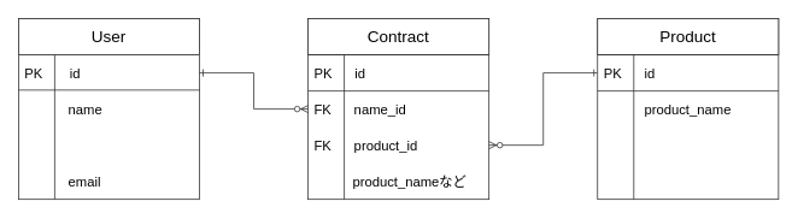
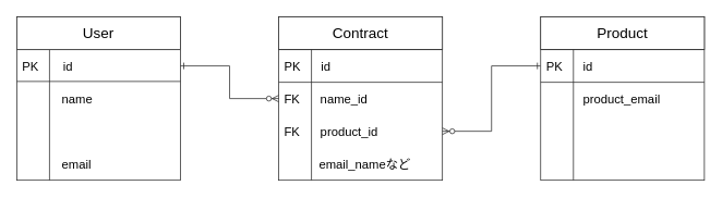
  <mxCell id="0" />
  <mxCell id="1" parent="0" />
  <mxCell id="2" value="" style="whiteSpace=wrap;html=1;aspect=fixed;fillColor=#FFFFFF;fontColor=#000000;strokeColor=#2E2E2E;" parent="1" vertex="1"><mxGeometry x="20" y="20" width="200" height="200" as="geometry" /></mxCell>
  <mxCell id="3" value="" style="whiteSpace=wrap;html=1;aspect=fixed;fillColor=#FFFFFF;fontColor=#000000;strokeColor=#2E2E2E;" parent="1" vertex="1"><mxGeometry x="340" y="20" width="200" height="200" as="geometry" /></mxCell>
  <mxCell id="4" value="" style="endArrow=none;html=1;labelBackgroundColor=#F1FAEE;fillColor=#FFFFFF;fontColor=#000000;strokeColor=#2E2E2E;" parent="1" edge="1"><mxGeometry width="50" height="50" relative="1" as="geometry"><mxPoint x="60" y="220" as="sourcePoint" /><mxPoint x="60" y="60" as="targetPoint" /></mxGeometry></mxCell>
  <mxCell id="5" value="" style="endArrow=none;html=1;labelBackgroundColor=#F1FAEE;fillColor=#FFFFFF;fontColor=#000000;strokeColor=#2E2E2E;" parent="1" edge="1"><mxGeometry width="50" height="50" relative="1" as="geometry"><mxPoint x="220" y="60" as="sourcePoint" /><mxPoint x="20" y="60" as="targetPoint" /></mxGeometry></mxCell>
  <mxCell id="6" value="&lt;font style=&quot;font-size: 18px&quot;&gt;User&lt;/font&gt;" style="text;html=1;align=center;verticalAlign=middle;whiteSpace=wrap;rounded=0;fillColor=#FFFFFF;fontColor=#000000;strokeColor=#2E2E2E;" parent="1" vertex="1"><mxGeometry x="20" y="20" width="200" height="40" as="geometry" /></mxCell>
  <mxCell id="7" value="&lt;span style=&quot;font-size: 18px&quot;&gt;Contract&lt;/span&gt;" style="text;html=1;align=center;verticalAlign=middle;whiteSpace=wrap;rounded=0;fillColor=#FFFFFF;fontColor=#000000;strokeColor=#2E2E2E;" parent="1" vertex="1"><mxGeometry x="340" y="20" width="200" height="40" as="geometry" /></mxCell>
  <mxCell id="8" value="" style="endArrow=none;html=1;labelBackgroundColor=#F1FAEE;fillColor=#FFFFFF;fontColor=#000000;strokeColor=#2E2E2E;" parent="1" edge="1"><mxGeometry width="50" height="50" relative="1" as="geometry"><mxPoint x="540" y="60" as="sourcePoint" /><mxPoint x="340" y="60" as="targetPoint" /></mxGeometry></mxCell>
  <mxCell id="9" value="" style="endArrow=none;html=1;labelBackgroundColor=#F1FAEE;fillColor=#FFFFFF;fontColor=#000000;strokeColor=#2E2E2E;" parent="1" edge="1"><mxGeometry width="50" height="50" relative="1" as="geometry"><mxPoint x="380" y="220" as="sourcePoint" /><mxPoint x="380" y="60" as="targetPoint" /></mxGeometry></mxCell>
  <mxCell id="10" value="&lt;div&gt;&lt;font style=&quot;font-size: 18px&quot;&gt;&amp;nbsp;&lt;/font&gt;&lt;font style=&quot;font-size: 15px&quot;&gt;PK&amp;nbsp; &amp;nbsp; &amp;nbsp; id&amp;nbsp; &amp;nbsp;&lt;/font&gt;&lt;/div&gt;" style="text;html=1;align=left;verticalAlign=middle;whiteSpace=wrap;rounded=0;fillColor=#FFFFFF;opacity=0;fontColor=#000000;strokeColor=#2E2E2E;" parent="1" vertex="1"><mxGeometry x="340" y="60" width="200" height="40" as="geometry" /></mxCell>
  <mxCell id="11" value="&lt;div&gt;&lt;font style=&quot;font-size: 18px&quot;&gt;&amp;nbsp;&lt;/font&gt;&lt;font style=&quot;font-size: 15px&quot;&gt;PK　　id&amp;nbsp; &amp;nbsp;&lt;/font&gt;&lt;/div&gt;" style="text;html=1;align=left;verticalAlign=middle;whiteSpace=wrap;rounded=0;fillColor=#FFFFFF;opacity=0;fontColor=#000000;strokeColor=#2E2E2E;" parent="1" vertex="1"><mxGeometry x="20" y="60" width="200" height="40" as="geometry" /></mxCell>
  <mxCell id="12" value="&lt;font style=&quot;font-size: 15px&quot;&gt;&amp;nbsp;　 　　name&lt;/font&gt;" style="text;html=1;align=left;verticalAlign=middle;whiteSpace=wrap;rounded=0;fillColor=#FFFFFF;opacity=0;fontColor=#000000;strokeColor=#2E2E2E;" parent="1" vertex="1"><mxGeometry x="20" y="100" width="200" height="40" as="geometry" /></mxCell>
  <mxCell id="13" style="rounded=0;orthogonalLoop=1;jettySize=auto;html=1;exitX=1;exitY=0.5;exitDx=0;exitDy=0;entryX=0;entryY=0.5;entryDx=0;entryDy=0;endArrow=ERzeroToMany;endFill=1;startArrow=ERone;startFill=0;targetPerimeterSpacing=0;sourcePerimeterSpacing=0;edgeStyle=orthogonalEdgeStyle;labelBackgroundColor=#F1FAEE;fillColor=#FFFFFF;fontColor=#000000;strokeColor=#2E2E2E;" parent="1" source="11" target="15" edge="1"><mxGeometry relative="1" as="geometry"><Array as="points"><mxPoint x="280" y="80" /><mxPoint x="280" y="120" /></Array></mxGeometry></mxCell>
  <mxCell id="14" value="&lt;div&gt;&lt;font style=&quot;font-size: 15px&quot;&gt;　&amp;nbsp; 　　email&lt;/font&gt;&lt;/div&gt;" style="text;html=1;align=left;verticalAlign=middle;whiteSpace=wrap;rounded=0;fillColor=#FFFFFF;opacity=0;fontColor=#000000;strokeColor=#2E2E2E;" parent="1" vertex="1"><mxGeometry x="20" y="180" width="200" height="40" as="geometry" /></mxCell>
  <mxCell id="15" value="&lt;div&gt;&lt;font style=&quot;font-size: 18px&quot;&gt;&amp;nbsp;&lt;/font&gt;&lt;font style=&quot;font-size: 15px&quot;&gt;F&lt;/font&gt;&lt;font style=&quot;font-size: 15px&quot;&gt;K&amp;nbsp; &amp;nbsp; &amp;nbsp; name_id&amp;nbsp; &amp;nbsp;&lt;/font&gt;&lt;/div&gt;" style="text;html=1;align=left;verticalAlign=middle;whiteSpace=wrap;rounded=0;fillColor=#FFFFFF;opacity=0;fontColor=#000000;strokeColor=#2E2E2E;" parent="1" vertex="1"><mxGeometry x="340" y="100" width="200" height="40" as="geometry" /></mxCell>
- <mxCell id="16" value="&lt;div&gt;&lt;font style=&quot;font-size: 18px&quot;&gt;&amp;nbsp;&lt;/font&gt;&lt;font style=&quot;font-size: 15px&quot;&gt;&amp;nbsp; &amp;nbsp;&amp;nbsp;&lt;/font&gt;&lt;font style=&quot;font-size: 18px&quot;&gt;&amp;nbsp;&lt;/font&gt;&lt;font style=&quot;font-size: 15px&quot;&gt;&amp;nbsp; &amp;nbsp; &amp;nbsp;product_nameなど&lt;/font&gt;&lt;/div&gt;" style="text;html=1;align=left;verticalAlign=middle;whiteSpace=wrap;rounded=0;fillColor=#FFFFFF;opacity=0;fontColor=#000000;strokeColor=#2E2E2E;" parent="1" vertex="1"><mxGeometry x="340" y="180" width="200" height="40" as="geometry" /></mxCell>
+ <mxCell id="16" value="&lt;div&gt;&lt;font style=&quot;font-size: 18px&quot;&gt;&amp;nbsp;&lt;/font&gt;&lt;font style=&quot;font-size: 15px&quot;&gt;&amp;nbsp; &amp;nbsp;&amp;nbsp;&lt;/font&gt;&lt;font style=&quot;font-size: 18px&quot;&gt;&amp;nbsp;&lt;/font&gt;&lt;font style=&quot;font-size: 15px&quot;&gt;&amp;nbsp; &amp;nbsp; &amp;nbsp;email_nameなど&lt;/font&gt;&lt;/div&gt;" style="text;html=1;align=left;verticalAlign=middle;whiteSpace=wrap;rounded=0;fillColor=#FFFFFF;opacity=0;fontColor=#000000;strokeColor=#2E2E2E;" parent="1" vertex="1"><mxGeometry x="340" y="180" width="200" height="40" as="geometry" /></mxCell>
  <mxCell id="17" style="edgeStyle=orthogonalEdgeStyle;rounded=0;orthogonalLoop=1;jettySize=auto;html=1;exitX=1;exitY=0.5;exitDx=0;exitDy=0;entryX=0;entryY=0.5;entryDx=0;entryDy=0;endArrow=ERone;endFill=0;startArrow=ERzeroToMany;startFill=1;fillColor=#FFFFFF;fontColor=#000000;strokeColor=#2E2E2E;" edge="1" parent="1" source="18" target="25"><mxGeometry relative="1" as="geometry" /></mxCell>
  <mxCell id="18" value="&lt;div&gt;&lt;font style=&quot;font-size: 18px&quot;&gt;&amp;nbsp;&lt;/font&gt;&lt;font style=&quot;font-size: 15px&quot;&gt;F&lt;/font&gt;&lt;font style=&quot;font-size: 15px&quot;&gt;K&amp;nbsp; &amp;nbsp; &amp;nbsp; product_id&lt;/font&gt;&lt;/div&gt;" style="text;html=1;align=left;verticalAlign=middle;whiteSpace=wrap;rounded=0;fillColor=#FFFFFF;opacity=0;fontColor=#000000;strokeColor=#2E2E2E;" parent="1" vertex="1"><mxGeometry x="340" y="140" width="200" height="40" as="geometry" /></mxCell>
  <mxCell id="19" value="" style="endArrow=none;html=1;labelBackgroundColor=#F1FAEE;fillColor=#FFFFFF;fontColor=#000000;strokeColor=#2E2E2E;" parent="1" edge="1"><mxGeometry width="50" height="50" relative="1" as="geometry"><mxPoint x="340" y="100" as="sourcePoint" /><mxPoint x="540" y="100" as="targetPoint" /></mxGeometry></mxCell>
  <mxCell id="20" value="" style="endArrow=none;html=1;labelBackgroundColor=#F1FAEE;fillColor=#FFFFFF;fontColor=#000000;strokeColor=#2E2E2E;" parent="1" edge="1"><mxGeometry width="50" height="50" relative="1" as="geometry"><mxPoint x="20" y="99" as="sourcePoint" /><mxPoint x="220" y="99" as="targetPoint" /></mxGeometry></mxCell>
  <mxCell id="21" value="" style="whiteSpace=wrap;html=1;aspect=fixed;fillColor=#FFFFFF;fontColor=#000000;strokeColor=#2E2E2E;" vertex="1" parent="1"><mxGeometry x="660" y="20" width="200" height="200" as="geometry" /></mxCell>
  <mxCell id="22" value="&lt;span style=&quot;font-size: 18px&quot;&gt;Product&lt;/span&gt;" style="text;html=1;align=center;verticalAlign=middle;whiteSpace=wrap;rounded=0;fillColor=#FFFFFF;fontColor=#000000;strokeColor=#2E2E2E;" vertex="1" parent="1"><mxGeometry x="660" y="20" width="200" height="40" as="geometry" /></mxCell>
  <mxCell id="23" value="" style="endArrow=none;html=1;labelBackgroundColor=#F1FAEE;edgeStyle=orthogonalEdgeStyle;fillColor=#FFFFFF;fontColor=#000000;strokeColor=#2E2E2E;" edge="1" parent="1"><mxGeometry width="50" height="50" relative="1" as="geometry"><mxPoint x="860" y="60" as="sourcePoint" /><mxPoint x="660" y="60" as="targetPoint" /></mxGeometry></mxCell>
  <mxCell id="24" value="" style="endArrow=none;html=1;labelBackgroundColor=#F1FAEE;edgeStyle=orthogonalEdgeStyle;fillColor=#FFFFFF;fontColor=#000000;strokeColor=#2E2E2E;" edge="1" parent="1"><mxGeometry width="50" height="50" relative="1" as="geometry"><mxPoint x="700" y="220" as="sourcePoint" /><mxPoint x="700" y="60" as="targetPoint" /></mxGeometry></mxCell>
  <mxCell id="25" value="&lt;div&gt;&lt;font style=&quot;font-size: 18px&quot;&gt;&amp;nbsp;&lt;/font&gt;&lt;font style=&quot;font-size: 15px&quot;&gt;PK&amp;nbsp; &amp;nbsp; &amp;nbsp; id&amp;nbsp; &amp;nbsp;&lt;/font&gt;&lt;/div&gt;" style="text;html=1;align=left;verticalAlign=middle;whiteSpace=wrap;rounded=0;fillColor=#FFFFFF;opacity=0;fontColor=#000000;strokeColor=#2E2E2E;" vertex="1" parent="1"><mxGeometry x="660" y="60" width="200" height="40" as="geometry" /></mxCell>
- <mxCell id="26" value="&lt;span style=&quot;font-size: 18px&quot;&gt;&amp;nbsp; &amp;nbsp; &amp;nbsp; &amp;nbsp; &amp;nbsp; &lt;/span&gt;&lt;font style=&quot;font-size: 15px&quot;&gt;product_name&lt;/font&gt;" style="text;html=1;align=left;verticalAlign=middle;whiteSpace=wrap;rounded=0;fillColor=#FFFFFF;opacity=0;fontColor=#000000;strokeColor=#2E2E2E;" vertex="1" parent="1"><mxGeometry x="660" y="100" width="200" height="40" as="geometry" /></mxCell>
+ <mxCell id="26" value="&lt;span style=&quot;font-size: 18px&quot;&gt;&amp;nbsp; &amp;nbsp; &amp;nbsp; &amp;nbsp; &amp;nbsp; &lt;/span&gt;&lt;font style=&quot;font-size: 15px&quot;&gt;product_email&lt;/font&gt;" style="text;html=1;align=left;verticalAlign=middle;whiteSpace=wrap;rounded=0;fillColor=#FFFFFF;opacity=0;fontColor=#000000;strokeColor=#2E2E2E;" vertex="1" parent="1"><mxGeometry x="660" y="100" width="200" height="40" as="geometry" /></mxCell>
  <mxCell id="27" value="" style="endArrow=none;html=1;labelBackgroundColor=#F1FAEE;edgeStyle=orthogonalEdgeStyle;fillColor=#FFFFFF;fontColor=#000000;strokeColor=#2E2E2E;" edge="1" parent="1"><mxGeometry width="50" height="50" relative="1" as="geometry"><mxPoint x="660" y="100" as="sourcePoint" /><mxPoint x="860" y="100" as="targetPoint" /></mxGeometry></mxCell>
